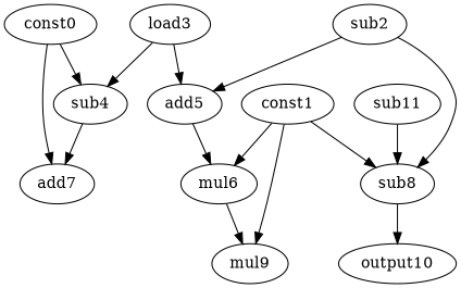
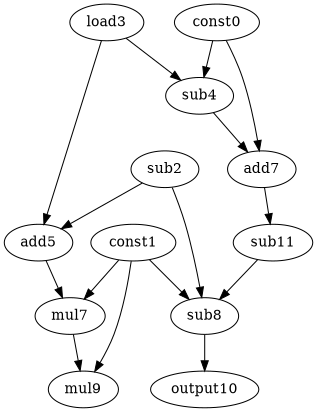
  digraph {
    node [opcode=sub]
    edge [operand=0]
    sub4
    const0 [opcode=const]
    add7 [opcode=add]
    load3 [opcode=load]
    add5 [opcode=add]
    sub11
-   mul6 [opcode=mul]
+   mul6 [opcode=mul label=mul7]
    const1 [opcode=const]
    n9 [label=mul9 opcode=store]
    sub8
    n11 [label=sub2 opcode=const]
    output10 [opcode=output]
    sub4 -> add7 [operand=1]
    const0 -> sub4
    const0 -> add7
+   add7 -> sub11 [operand=1]
    load3 -> sub4 [operand=1]
    load3 -> add5 [operand=1]
    add5 -> mul6 [operand=1]
    sub11 -> sub8 [operand=1]
    mul6 -> n9 [operand=1]
    const1 -> mul6
    const1 -> n9
    const1 -> sub8
    sub8 -> output10
    n11 -> add5
    n11 -> sub8
  }
